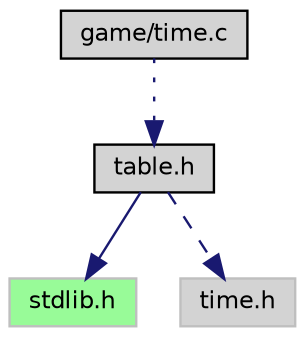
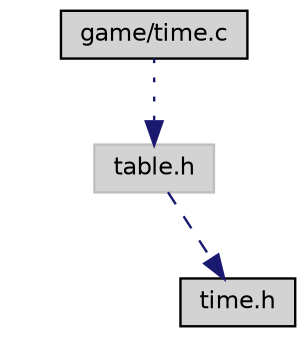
  digraph {
    node [color=black fillcolor=lightgrey fontname=Helvetica fontsize=10 shape=record style=filled]
    edge [color=midnightblue fontname=Helvetica fontsize=10 labelfontname=Helvetica labelfontsize=10]
    n1 [fontcolor=black height=0.2 label="game/time.c" width=0.4]
-   n2 [height=0.2 label="table.h" width=0.4]
-   n3 [color=grey75 fillcolor=palegreen height=0.2 label="stdlib.h" width=0.4]
-   n4 [color=grey75 height=0.2 label="time.h" width=0.4]
+   n2 [color=grey75 height=0.2 label="table.h" width=0.4]
+   n4 [height=0.2 label="time.h" width=0.4]
    n1 -> n2 [style=dotted]
-   n2 -> n3 [style=solid]
    n2 -> n4 [style=dashed]
  }
